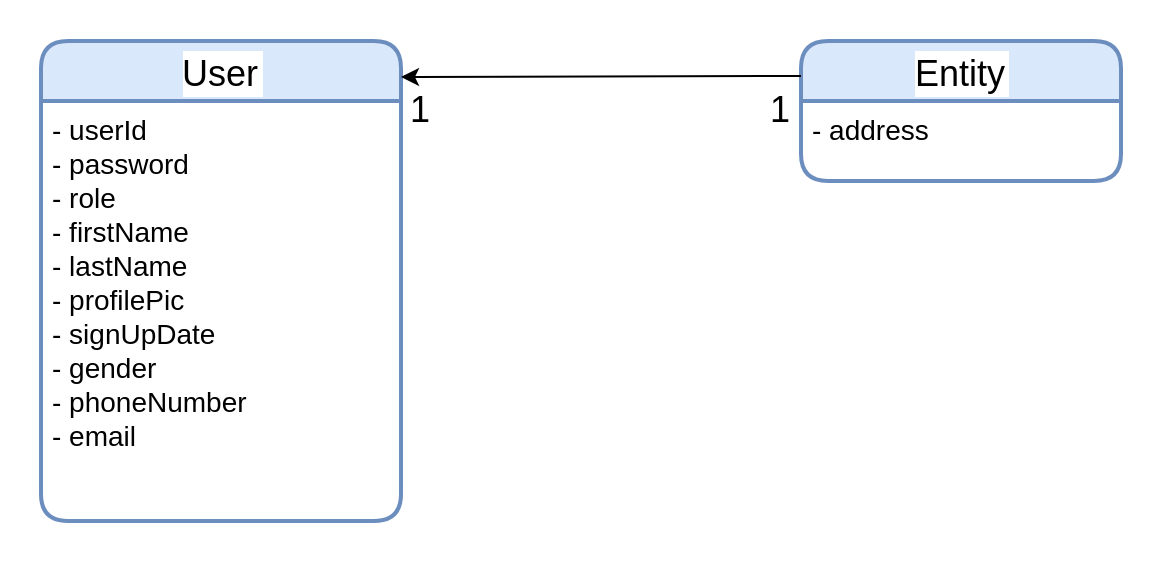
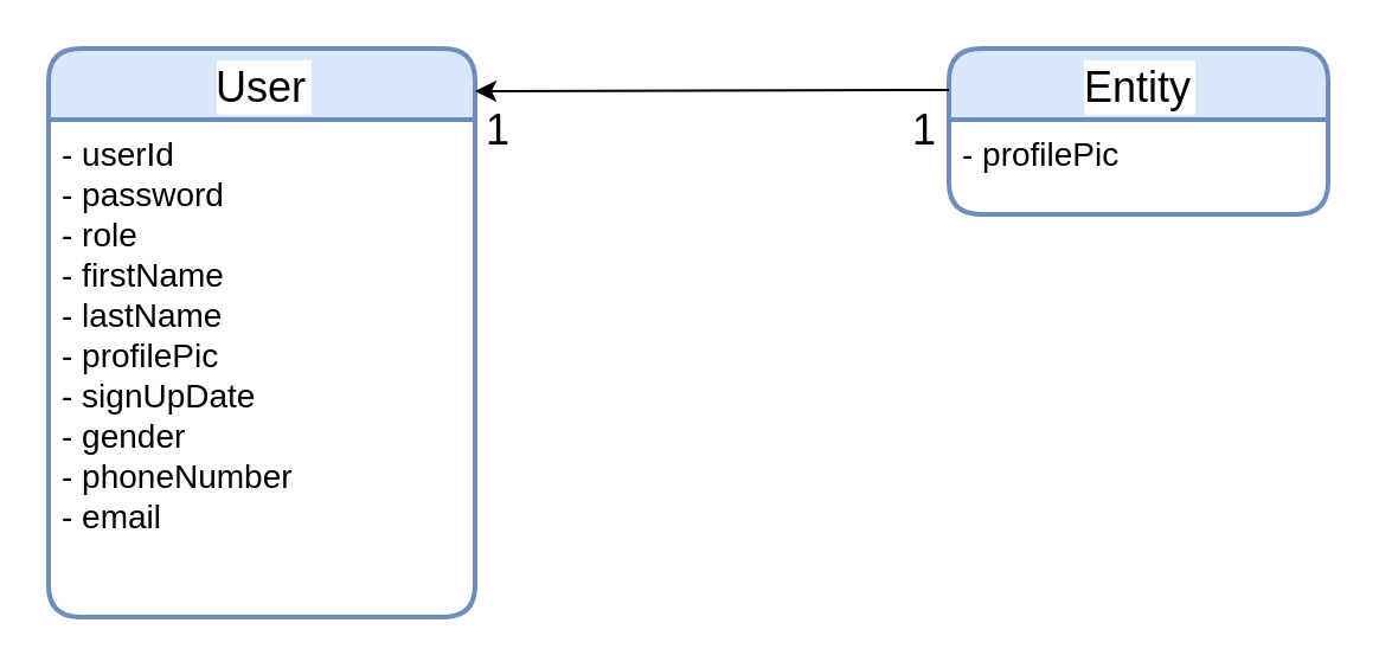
  <mxCell id="0" />
  <mxCell id="1" parent="0" />
  <mxCell id="2" value="User" style="swimlane;childLayout=stackLayout;horizontal=1;startSize=30;horizontalStack=0;rounded=1;fontSize=18;fontStyle=0;strokeWidth=2;resizeParent=0;resizeLast=1;shadow=0;dashed=0;align=center;labelBackgroundColor=#FFFFFF;fillColor=#dae8fc;strokeColor=#6c8ebf;" parent="1" vertex="1"><mxGeometry x="20" y="20" width="180" height="240" as="geometry" /></mxCell>
  <mxCell id="3" value="- userId&#10;- password&#10;- role&#10;- firstName&#10;- lastName&#10;- profilePic&#10;- signUpDate&#10;- gender&#10;- phoneNumber&#10;- email" style="align=left;strokeColor=none;fillColor=none;spacingLeft=4;fontSize=14;verticalAlign=top;resizable=0;rotatable=0;part=1;" parent="2" vertex="1"><mxGeometry y="30" width="180" height="210" as="geometry" /></mxCell>
  <mxCell id="4" value="Entity" style="swimlane;childLayout=stackLayout;horizontal=1;startSize=30;horizontalStack=0;rounded=1;fontSize=18;fontStyle=0;strokeWidth=2;resizeParent=0;resizeLast=1;shadow=0;dashed=0;align=center;labelBackgroundColor=#FFFFFF;fillColor=#dae8fc;strokeColor=#6c8ebf;" parent="1" vertex="1"><mxGeometry x="400" y="20" width="160" height="70" as="geometry" /></mxCell>
- <mxCell id="5" value="- address" style="align=left;strokeColor=none;fillColor=none;spacingLeft=4;fontSize=14;verticalAlign=top;resizable=0;rotatable=0;part=1;" parent="4" vertex="1"><mxGeometry y="30" width="160" height="40" as="geometry" /></mxCell>
+ <mxCell id="5" value="- profilePic" style="align=left;strokeColor=none;fillColor=none;spacingLeft=4;fontSize=14;verticalAlign=top;resizable=0;rotatable=0;part=1;" parent="4" vertex="1"><mxGeometry y="30" width="160" height="40" as="geometry" /></mxCell>
  <mxCell id="6" value="" style="endArrow=classic;html=1;fontSize=18;exitX=0;exitY=0.25;exitDx=0;exitDy=0;" parent="1" source="4" edge="1"><mxGeometry width="50" height="50" relative="1" as="geometry"><mxPoint x="390" y="38" as="sourcePoint" /><mxPoint x="200" y="38" as="targetPoint" /></mxGeometry></mxCell>
  <mxCell id="7" value="1" style="text;html=1;strokeColor=none;fillColor=none;align=center;verticalAlign=middle;whiteSpace=wrap;rounded=0;labelBackgroundColor=#FFFFFF;fontSize=18;" parent="1" vertex="1"><mxGeometry x="190" y="45" width="40" height="20" as="geometry" /></mxCell>
  <mxCell id="8" value="1" style="text;html=1;strokeColor=none;fillColor=none;align=center;verticalAlign=middle;whiteSpace=wrap;rounded=0;labelBackgroundColor=#FFFFFF;fontSize=18;" parent="1" vertex="1"><mxGeometry x="370" y="45" width="40" height="20" as="geometry" /></mxCell>
